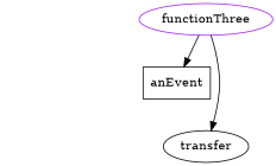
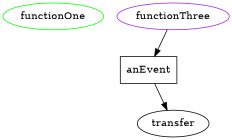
  strict digraph {
+   functionOne [color=green]
    anEvent [shape=polygon]
    functionThree [color=purple]
    transfer
    functionThree -> anEvent
-   functionThree -> transfer
+   anEvent -> transfer
  }
